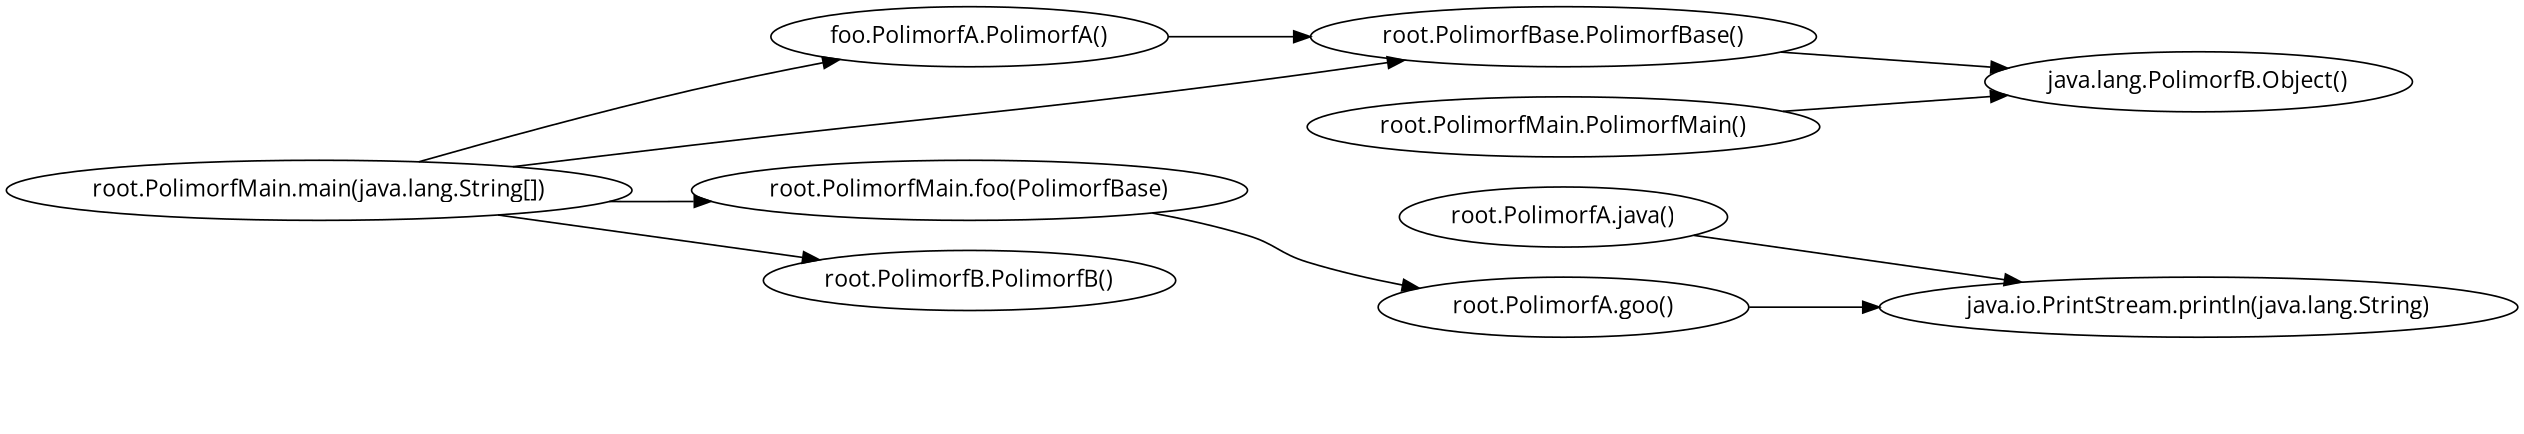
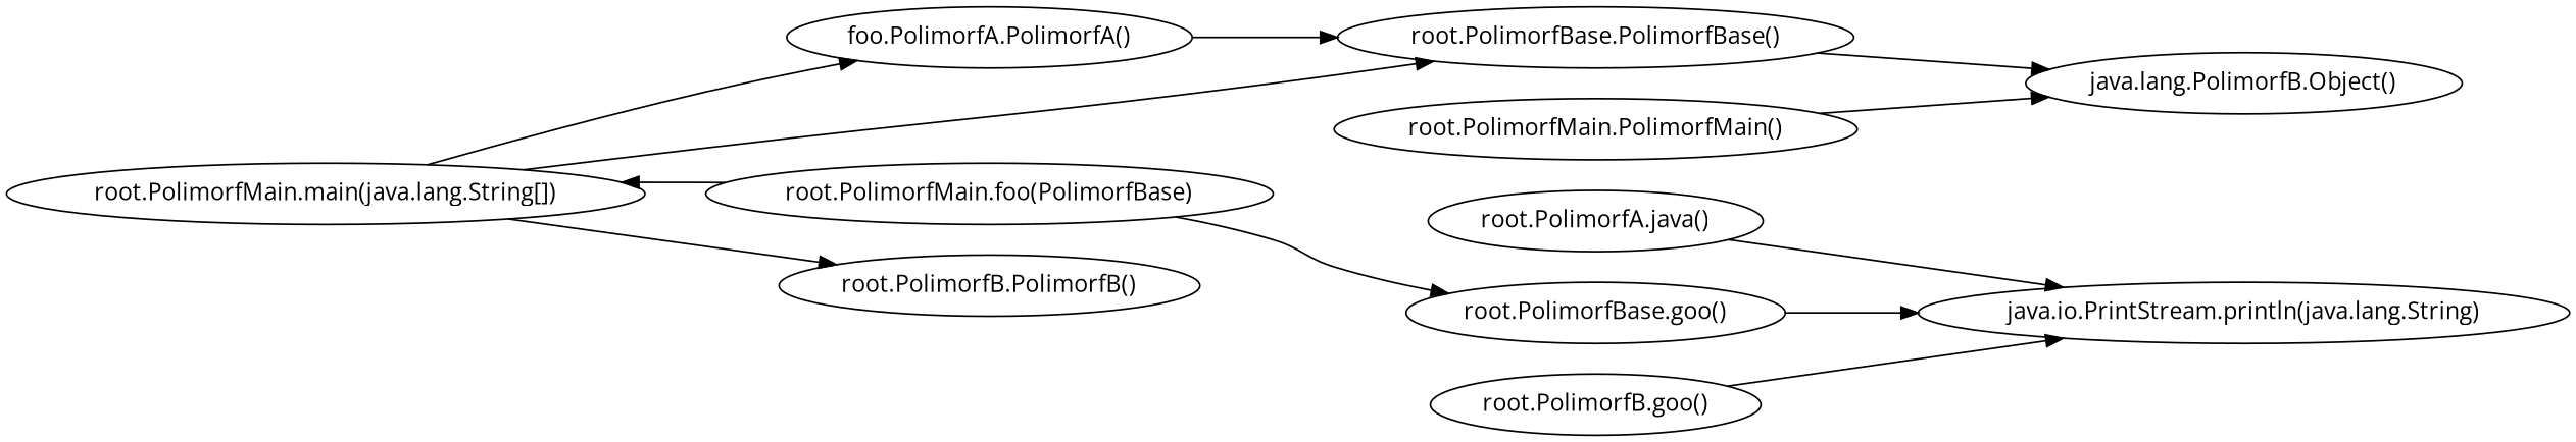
  digraph {
    fontname="Open Sans"
    rankdir=LR
    node [fontname="Open Sans"]
    edge [fontname="Open Sans"]
    n1 [label="foo.PolimorfA.PolimorfA()"]
    n2 [label="root.PolimorfBase.PolimorfBase()"]
    n3 [label="java.lang.PolimorfB.Object()"]
    n4 [label="root.PolimorfB.PolimorfB()"]
    n5 [label="root.PolimorfMain.PolimorfMain()"]
    n6 [label="root.PolimorfMain.foo(PolimorfBase)"]
-   n7 [label="root.PolimorfA.goo()"]
+   n7 [label="root.PolimorfBase.goo()"]
    n8 [label="java.io.PrintStream.println(java.lang.String)"]
    n9 [label="root.PolimorfA.java()"]
+   n10 [label="root.PolimorfB.goo()"]
    n11 [label="root.PolimorfMain.main(java.lang.String[])"]
    n1 -> n2
    n2 -> n3
    n5 -> n3
    n6 -> n7
    n7 -> n8
    n9 -> n8
+   n10 -> n8
    n11 -> n1
    n11 -> n2
    n11 -> n4
-   n11 -> n6
+   n6 -> n11
  }
